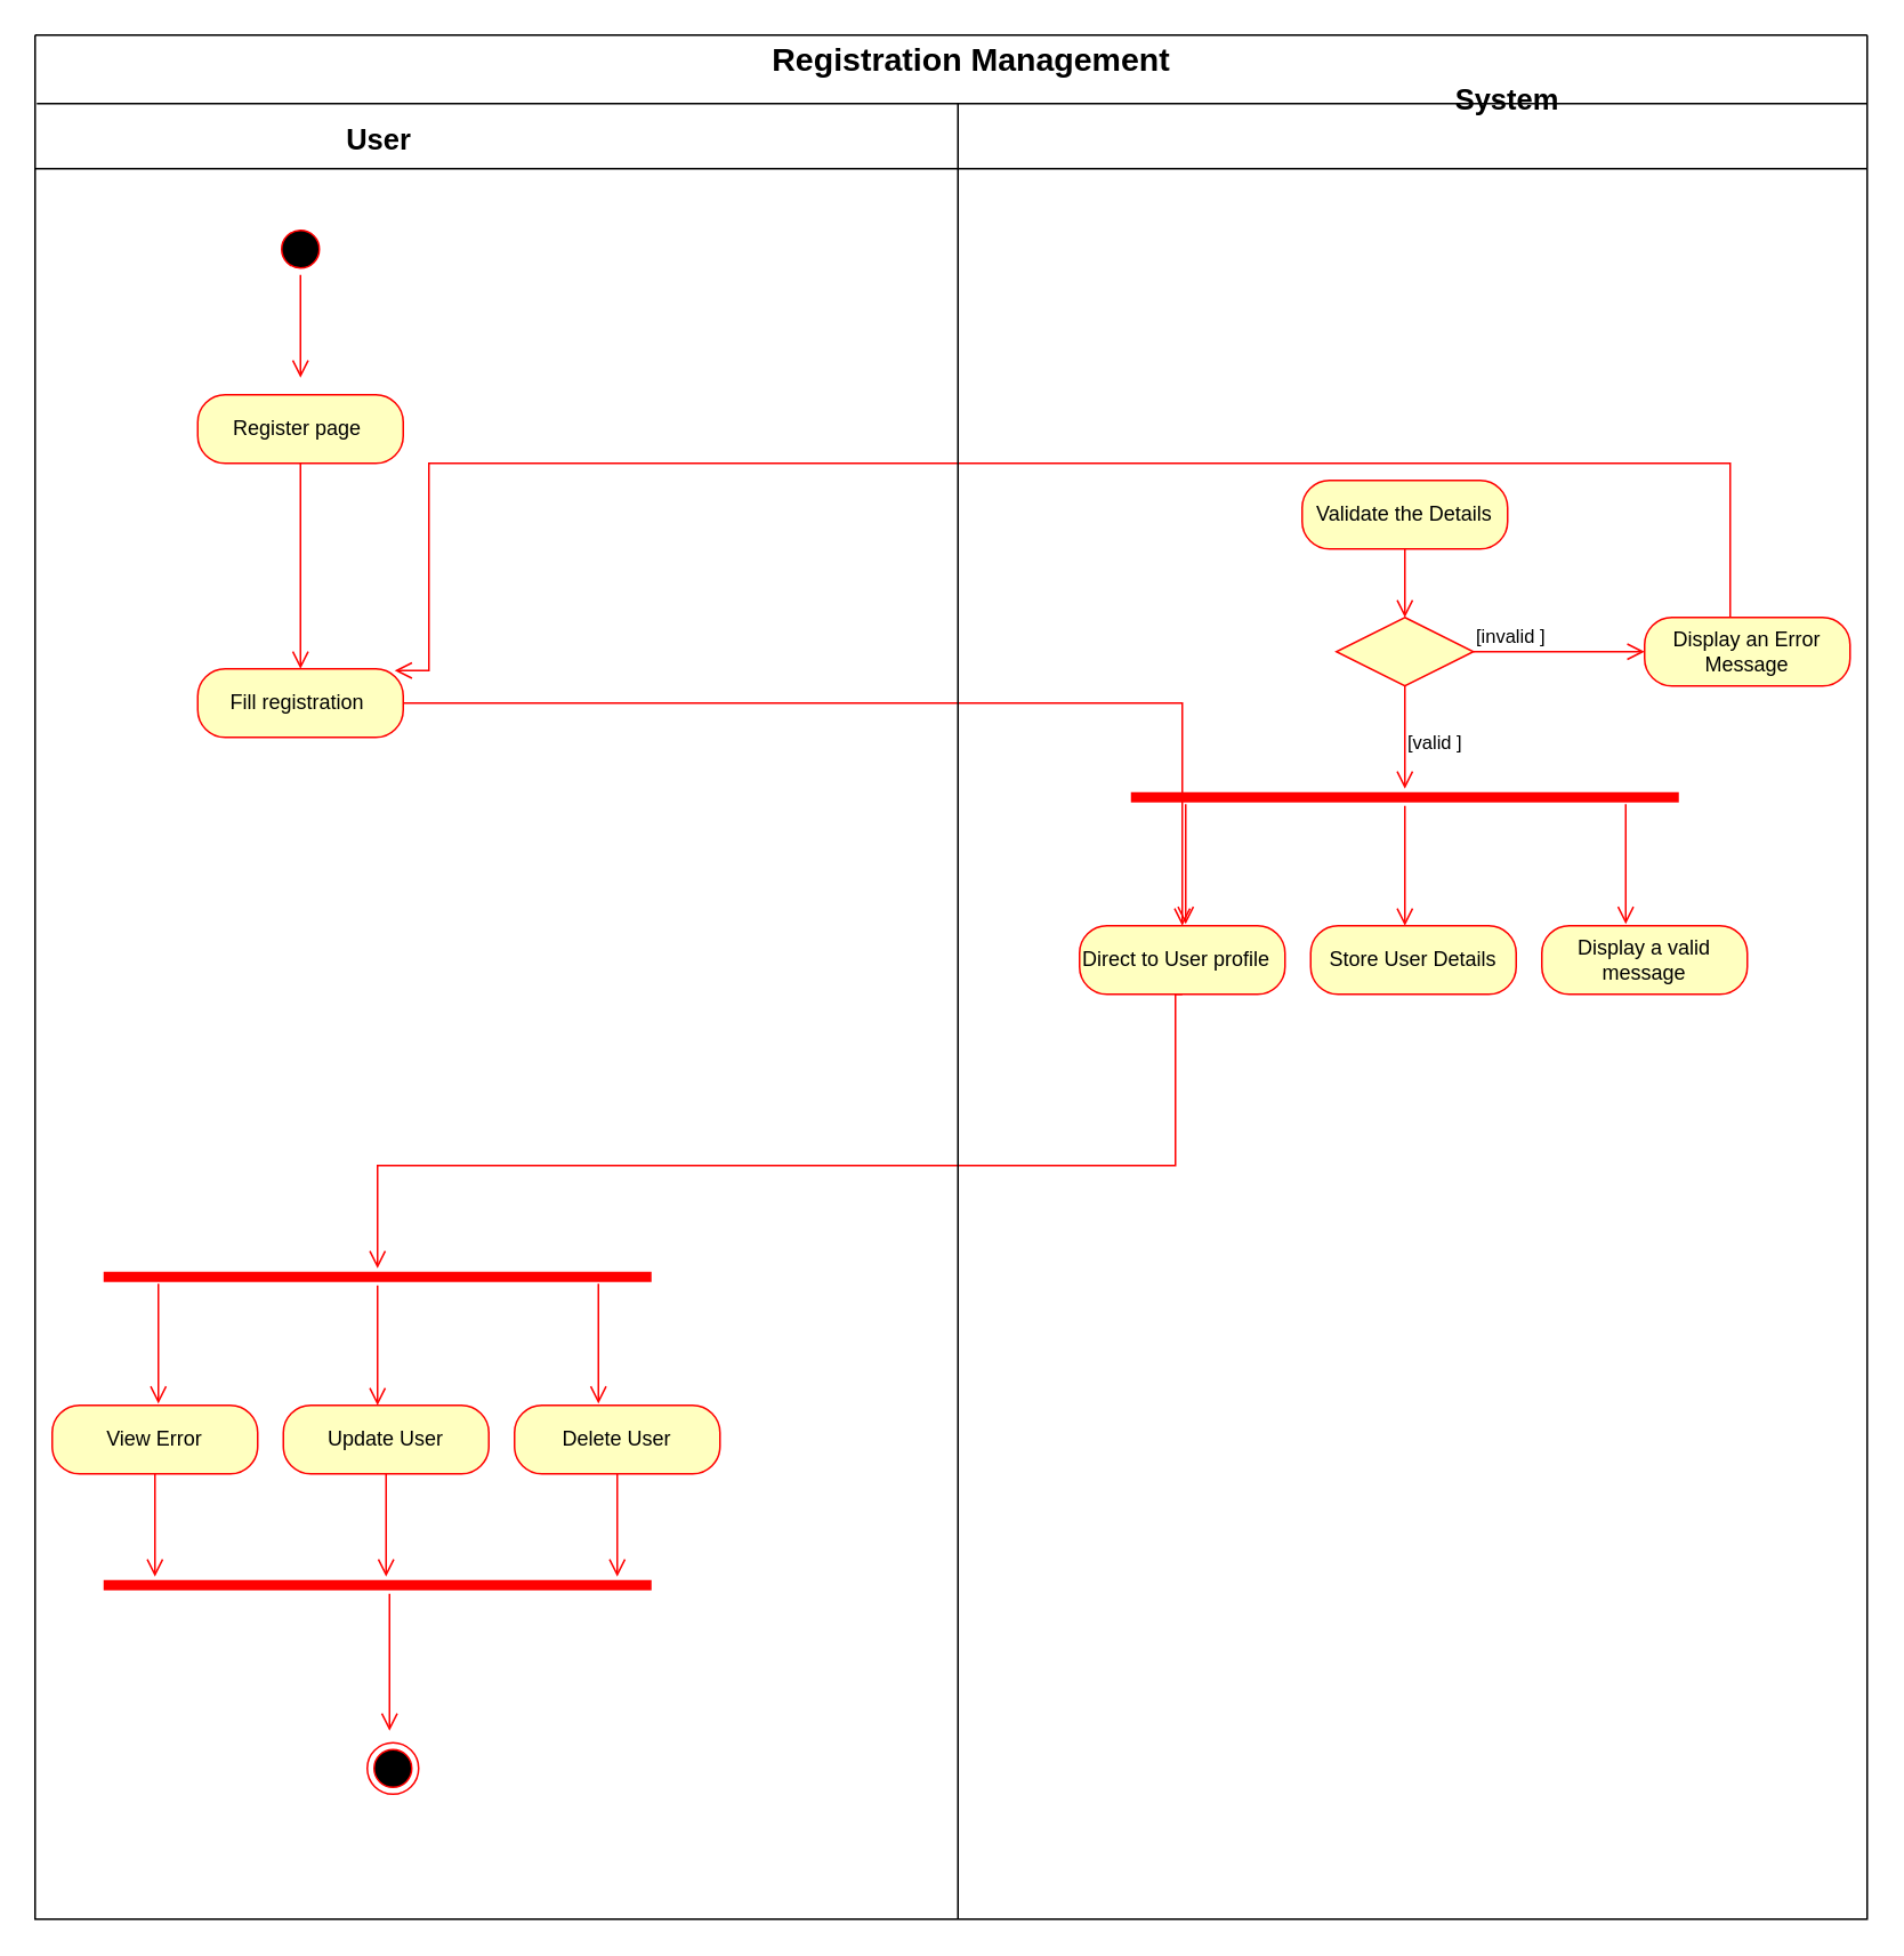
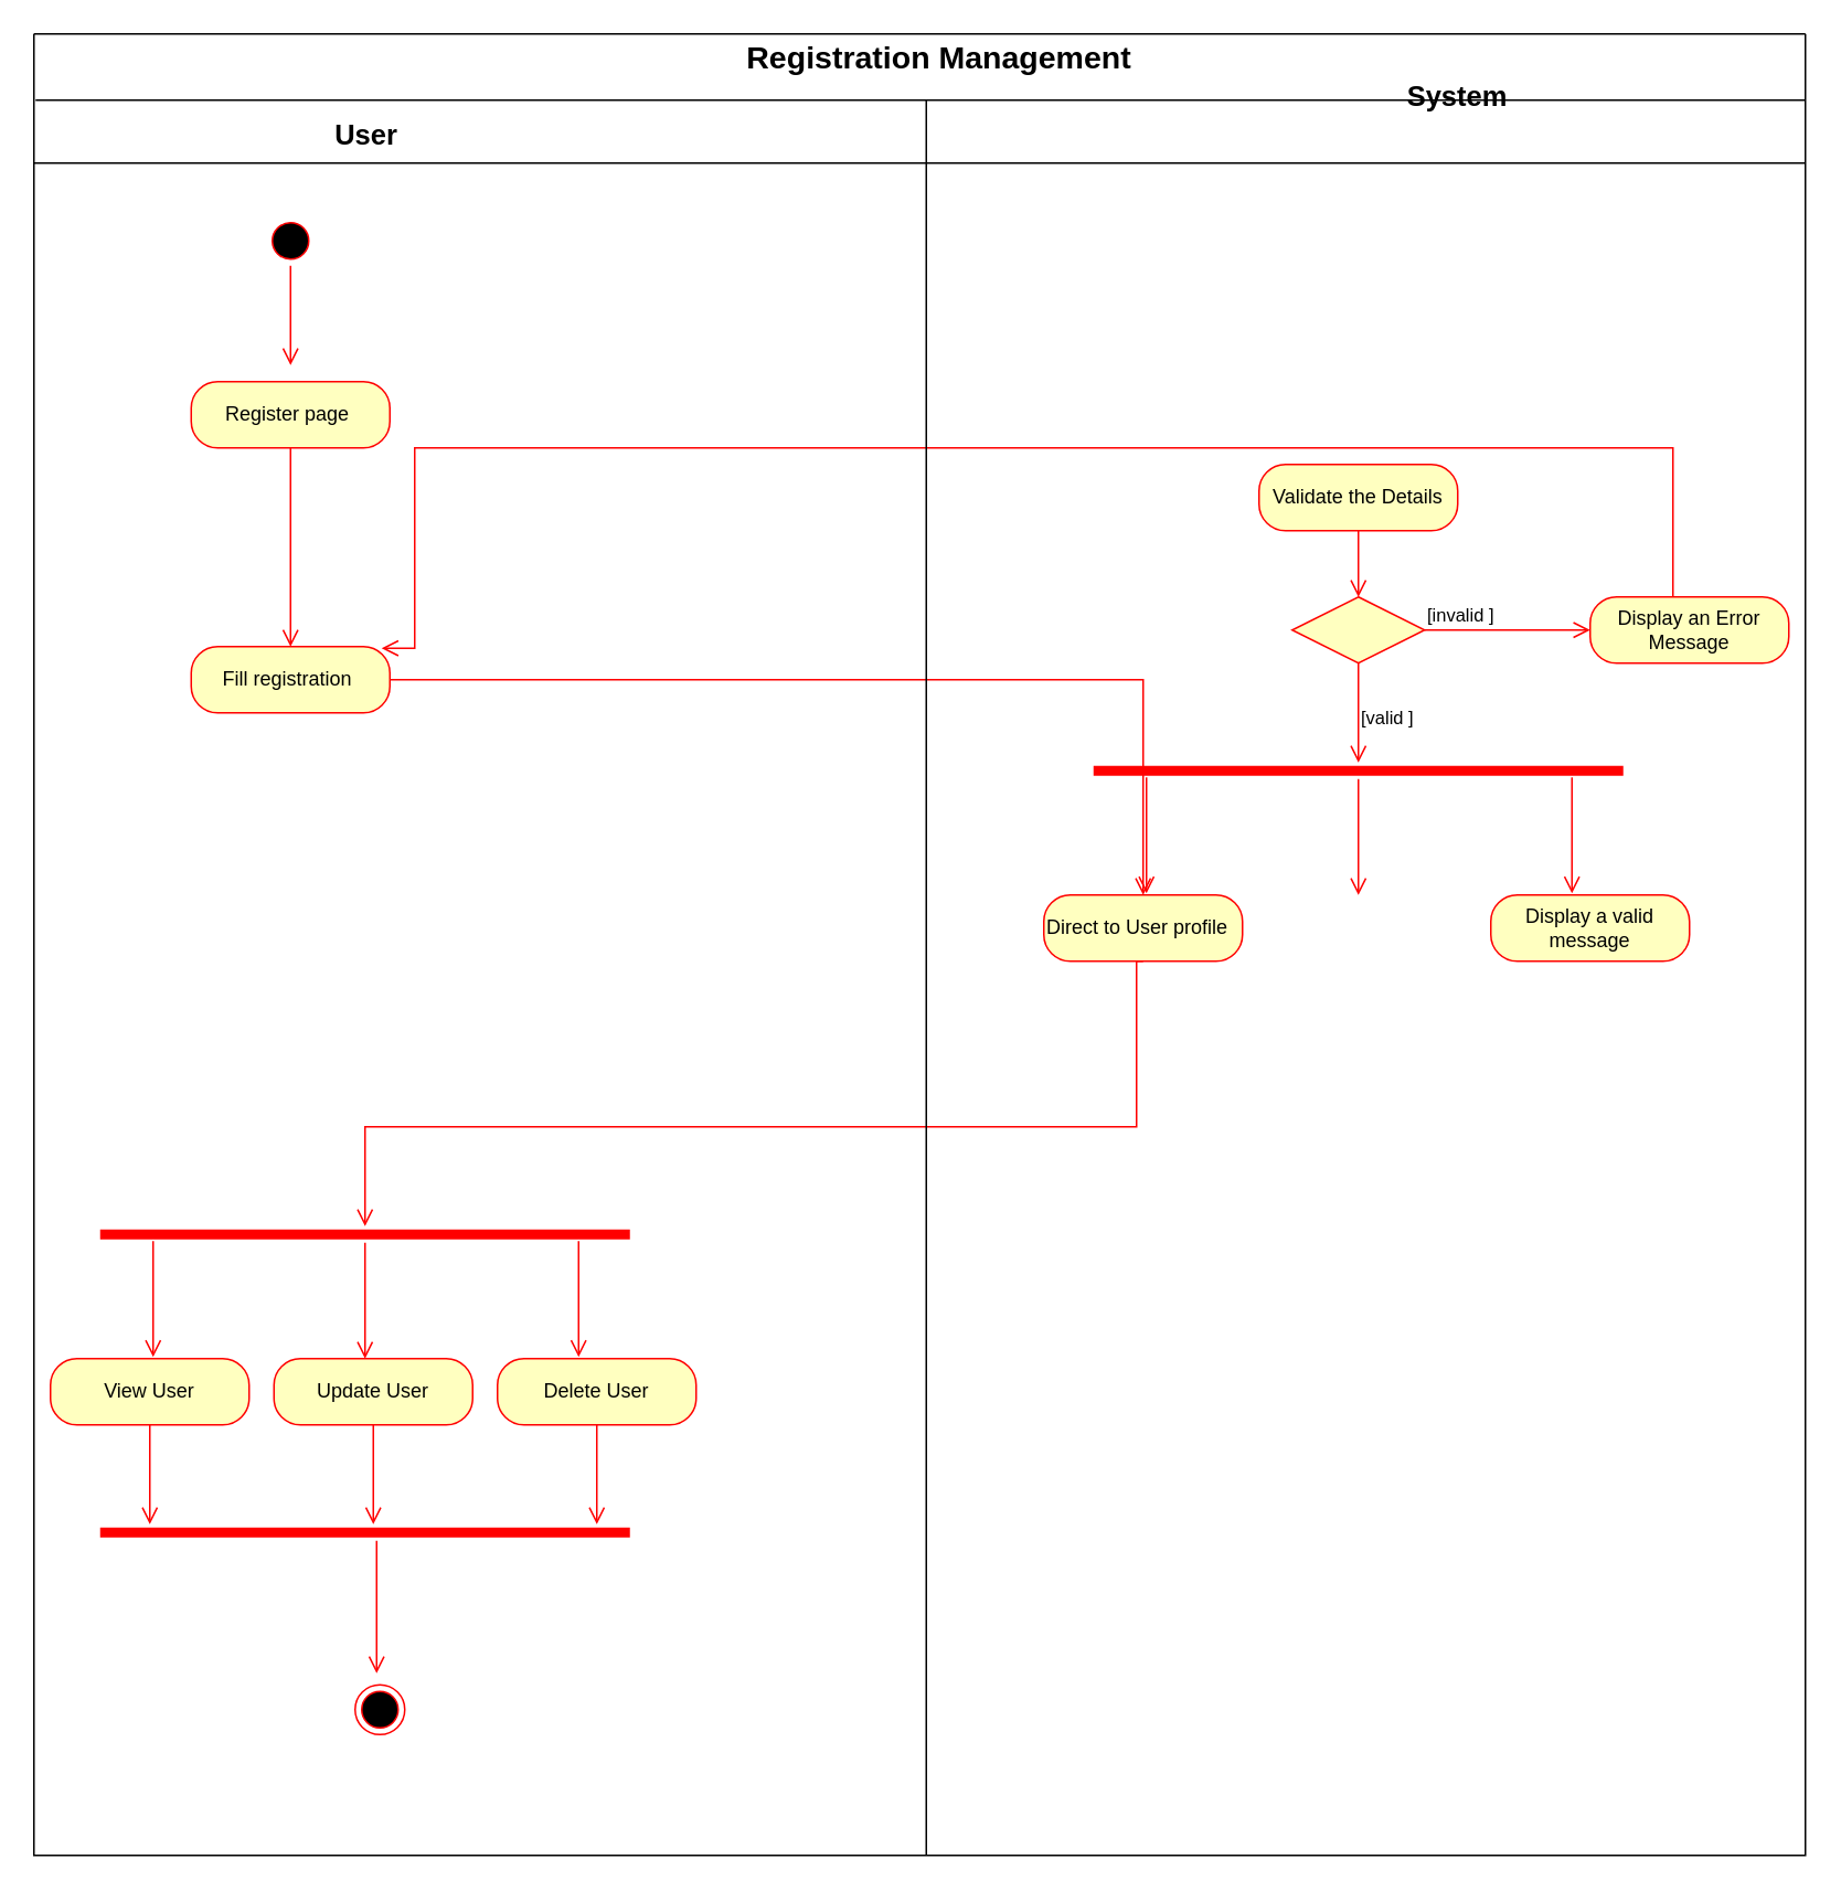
  <mxCell id="0" />
  <mxCell id="1" parent="0" />
  <mxCell id="2" value="" style="ellipse;html=1;shape=startState;fillColor=#000000;strokeColor=#ff0000;" parent="1" vertex="1"><mxGeometry x="160" y="130" width="30" height="30" as="geometry" /></mxCell>
  <mxCell id="3" value="" style="edgeStyle=orthogonalEdgeStyle;html=1;verticalAlign=bottom;endArrow=open;endSize=8;strokeColor=#ff0000;rounded=0;" parent="1" source="2" edge="1"><mxGeometry relative="1" as="geometry"><mxPoint x="175" y="220" as="targetPoint" /></mxGeometry></mxCell>
  <mxCell id="4" value="Register page&amp;nbsp;" style="rounded=1;whiteSpace=wrap;html=1;arcSize=40;fontColor=#000000;fillColor=#ffffc0;strokeColor=#ff0000;" parent="1" vertex="1"><mxGeometry x="115" y="230" width="120" height="40" as="geometry" /></mxCell>
  <mxCell id="5" value="" style="edgeStyle=orthogonalEdgeStyle;html=1;verticalAlign=bottom;endArrow=open;endSize=8;strokeColor=#ff0000;rounded=0;" parent="1" source="4" target="6" edge="1"><mxGeometry relative="1" as="geometry"><mxPoint x="175" y="330" as="targetPoint" /></mxGeometry></mxCell>
  <mxCell id="6" value="Fill registration&amp;nbsp;" style="rounded=1;whiteSpace=wrap;html=1;arcSize=40;fontColor=#000000;fillColor=#ffffc0;strokeColor=#ff0000;" parent="1" vertex="1"><mxGeometry x="115" y="390" width="120" height="40" as="geometry" /></mxCell>
  <mxCell id="7" value="" style="shape=line;html=1;strokeWidth=6;strokeColor=#ff0000;" parent="1" vertex="1"><mxGeometry x="60" y="740" width="320" height="10" as="geometry" /></mxCell>
  <mxCell id="8" value="" style="edgeStyle=orthogonalEdgeStyle;html=1;verticalAlign=bottom;endArrow=open;endSize=8;strokeColor=#ff0000;rounded=0;" parent="1" source="7" edge="1"><mxGeometry relative="1" as="geometry"><mxPoint x="220" y="820" as="targetPoint" /><Array as="points"><mxPoint x="220" y="820" /></Array></mxGeometry></mxCell>
  <mxCell id="9" value="" style="edgeStyle=orthogonalEdgeStyle;html=1;verticalAlign=bottom;endArrow=open;endSize=8;strokeColor=#ff0000;rounded=0;" parent="1" edge="1"><mxGeometry relative="1" as="geometry"><mxPoint x="92" y="819" as="targetPoint" /><mxPoint x="92" y="749" as="sourcePoint" /><Array as="points"><mxPoint x="92" y="819" /></Array></mxGeometry></mxCell>
  <mxCell id="10" value="" style="edgeStyle=orthogonalEdgeStyle;html=1;verticalAlign=bottom;endArrow=open;endSize=8;strokeColor=#ff0000;rounded=0;" parent="1" edge="1"><mxGeometry relative="1" as="geometry"><mxPoint x="349" y="819" as="targetPoint" /><mxPoint x="349" y="749" as="sourcePoint" /><Array as="points"><mxPoint x="349" y="819" /></Array></mxGeometry></mxCell>
- <mxCell id="11" value="View Error" style="rounded=1;whiteSpace=wrap;html=1;arcSize=40;fontColor=#000000;fillColor=#ffffc0;strokeColor=#ff0000;" parent="1" vertex="1"><mxGeometry x="30" y="820" width="120" height="40" as="geometry" /></mxCell>
+ <mxCell id="11" value="View User" style="rounded=1;whiteSpace=wrap;html=1;arcSize=40;fontColor=#000000;fillColor=#ffffc0;strokeColor=#ff0000;" parent="1" vertex="1"><mxGeometry x="30" y="820" width="120" height="40" as="geometry" /></mxCell>
  <mxCell id="12" value="" style="edgeStyle=orthogonalEdgeStyle;html=1;verticalAlign=bottom;endArrow=open;endSize=8;strokeColor=#ff0000;rounded=0;" parent="1" source="11" edge="1"><mxGeometry relative="1" as="geometry"><mxPoint x="90" y="920" as="targetPoint" /></mxGeometry></mxCell>
  <mxCell id="13" value="Update User" style="rounded=1;whiteSpace=wrap;html=1;arcSize=40;fontColor=#000000;fillColor=#ffffc0;strokeColor=#ff0000;" parent="1" vertex="1"><mxGeometry x="165" y="820" width="120" height="40" as="geometry" /></mxCell>
  <mxCell id="14" value="" style="edgeStyle=orthogonalEdgeStyle;html=1;verticalAlign=bottom;endArrow=open;endSize=8;strokeColor=#ff0000;rounded=0;" parent="1" source="13" edge="1"><mxGeometry relative="1" as="geometry"><mxPoint x="225" y="920" as="targetPoint" /></mxGeometry></mxCell>
  <mxCell id="15" value="Delete User" style="rounded=1;whiteSpace=wrap;html=1;arcSize=40;fontColor=#000000;fillColor=#ffffc0;strokeColor=#ff0000;" parent="1" vertex="1"><mxGeometry x="300" y="820" width="120" height="40" as="geometry" /></mxCell>
  <mxCell id="16" value="" style="edgeStyle=orthogonalEdgeStyle;html=1;verticalAlign=bottom;endArrow=open;endSize=8;strokeColor=#ff0000;rounded=0;" parent="1" source="15" edge="1"><mxGeometry relative="1" as="geometry"><mxPoint x="360" y="920" as="targetPoint" /></mxGeometry></mxCell>
  <mxCell id="17" value="" style="shape=line;html=1;strokeWidth=6;strokeColor=#ff0000;" parent="1" vertex="1"><mxGeometry x="60" y="920" width="320" height="10" as="geometry" /></mxCell>
  <mxCell id="18" value="" style="edgeStyle=orthogonalEdgeStyle;html=1;verticalAlign=bottom;endArrow=open;endSize=8;strokeColor=#ff0000;rounded=0;" parent="1" edge="1"><mxGeometry relative="1" as="geometry"><mxPoint x="227" y="1010" as="targetPoint" /><mxPoint x="227" y="930" as="sourcePoint" /></mxGeometry></mxCell>
  <mxCell id="19" value="" style="edgeStyle=orthogonalEdgeStyle;html=1;verticalAlign=bottom;endArrow=open;endSize=8;strokeColor=#ff0000;rounded=0;" parent="1" source="28" edge="1"><mxGeometry relative="1" as="geometry"><mxPoint x="230" y="391" as="targetPoint" /><Array as="points"><mxPoint x="1010" y="270" /><mxPoint x="250" y="270" /><mxPoint x="250" y="391" /></Array></mxGeometry></mxCell>
  <mxCell id="20" value="" style="edgeStyle=orthogonalEdgeStyle;html=1;verticalAlign=bottom;endArrow=open;endSize=8;strokeColor=#ff0000;rounded=0;exitX=1;exitY=0.5;exitDx=0;exitDy=0;" parent="1" source="6" target="33" edge="1"><mxGeometry relative="1" as="geometry"><mxPoint x="185" y="450" as="targetPoint" /><mxPoint x="185" y="390" as="sourcePoint" /></mxGeometry></mxCell>
  <mxCell id="21" value="" style="edgeStyle=orthogonalEdgeStyle;html=1;verticalAlign=bottom;endArrow=open;endSize=8;strokeColor=#ff0000;rounded=0;exitX=0.5;exitY=1;exitDx=0;exitDy=0;" parent="1" source="33" edge="1"><mxGeometry relative="1" as="geometry"><mxPoint x="220" y="740" as="targetPoint" /><mxPoint x="686" y="660" as="sourcePoint" /><Array as="points"><mxPoint x="686" y="580" /><mxPoint x="686" y="680" /><mxPoint x="220" y="680" /></Array></mxGeometry></mxCell>
  <mxCell id="22" value="" style="swimlane;startSize=0;" parent="1" vertex="1"><mxGeometry x="20" y="20" width="1070" height="1100" as="geometry" /></mxCell>
  <mxCell id="23" value="Validate the Details" style="rounded=1;whiteSpace=wrap;html=1;arcSize=40;fontColor=#000000;fillColor=#ffffc0;strokeColor=#ff0000;" parent="22" vertex="1"><mxGeometry x="740" y="260" width="120" height="40" as="geometry" /></mxCell>
  <mxCell id="24" value="" style="edgeStyle=orthogonalEdgeStyle;html=1;verticalAlign=bottom;endArrow=open;endSize=8;strokeColor=#ff0000;rounded=0;" parent="22" source="23" edge="1"><mxGeometry relative="1" as="geometry"><mxPoint x="800" y="340" as="targetPoint" /></mxGeometry></mxCell>
  <mxCell id="25" value="" style="rhombus;whiteSpace=wrap;html=1;fillColor=#ffffc0;strokeColor=#ff0000;" parent="22" vertex="1"><mxGeometry x="760" y="340" width="80" height="40" as="geometry" /></mxCell>
  <mxCell id="26" value="[invalid ]" style="edgeStyle=orthogonalEdgeStyle;html=1;align=left;verticalAlign=bottom;endArrow=open;endSize=8;strokeColor=#ff0000;rounded=0;" parent="22" source="25" edge="1"><mxGeometry x="-1" relative="1" as="geometry"><mxPoint x="940" y="360" as="targetPoint" /></mxGeometry></mxCell>
  <mxCell id="27" value="[valid ]" style="edgeStyle=orthogonalEdgeStyle;html=1;align=left;verticalAlign=top;endArrow=open;endSize=8;strokeColor=#ff0000;rounded=0;" parent="22" source="25" edge="1"><mxGeometry x="-0.333" relative="1" as="geometry"><mxPoint x="800" y="440" as="targetPoint" /><mxPoint as="offset" /></mxGeometry></mxCell>
  <mxCell id="28" value="Display an Error Message" style="rounded=1;whiteSpace=wrap;html=1;arcSize=40;fontColor=#000000;fillColor=#ffffc0;strokeColor=#ff0000;" parent="22" vertex="1"><mxGeometry x="940" y="340" width="120" height="40" as="geometry" /></mxCell>
  <mxCell id="29" value="" style="shape=line;html=1;strokeWidth=6;strokeColor=#ff0000;" parent="22" vertex="1"><mxGeometry x="640" y="440" width="320" height="10" as="geometry" /></mxCell>
  <mxCell id="30" value="" style="edgeStyle=orthogonalEdgeStyle;html=1;verticalAlign=bottom;endArrow=open;endSize=8;strokeColor=#ff0000;rounded=0;" parent="22" source="29" edge="1"><mxGeometry relative="1" as="geometry"><mxPoint x="800" y="520" as="targetPoint" /><Array as="points"><mxPoint x="800" y="520" /></Array></mxGeometry></mxCell>
  <mxCell id="31" value="" style="edgeStyle=orthogonalEdgeStyle;html=1;verticalAlign=bottom;endArrow=open;endSize=8;strokeColor=#ff0000;rounded=0;" parent="22" edge="1"><mxGeometry relative="1" as="geometry"><mxPoint x="672" y="519" as="targetPoint" /><mxPoint x="672" y="449" as="sourcePoint" /><Array as="points"><mxPoint x="672" y="519" /></Array></mxGeometry></mxCell>
  <mxCell id="32" value="" style="edgeStyle=orthogonalEdgeStyle;html=1;verticalAlign=bottom;endArrow=open;endSize=8;strokeColor=#ff0000;rounded=0;" parent="22" edge="1"><mxGeometry relative="1" as="geometry"><mxPoint x="929" y="519" as="targetPoint" /><mxPoint x="929" y="449" as="sourcePoint" /><Array as="points"><mxPoint x="929" y="519" /></Array></mxGeometry></mxCell>
  <mxCell id="33" value="Direct to User profile&amp;nbsp;&amp;nbsp;" style="rounded=1;whiteSpace=wrap;html=1;arcSize=40;fontColor=#000000;fillColor=#ffffc0;strokeColor=#ff0000;" parent="22" vertex="1"><mxGeometry x="610" y="520" width="120" height="40" as="geometry" /></mxCell>
- <mxCell id="34" value="Store User Details" style="rounded=1;whiteSpace=wrap;html=1;arcSize=40;fontColor=#000000;fillColor=#ffffc0;strokeColor=#ff0000;" parent="22" vertex="1"><mxGeometry x="745" y="520" width="120" height="40" as="geometry" /></mxCell>
  <mxCell id="35" value="Display a valid message" style="rounded=1;whiteSpace=wrap;html=1;arcSize=40;fontColor=#000000;fillColor=#ffffc0;strokeColor=#ff0000;" parent="22" vertex="1"><mxGeometry x="880" y="520" width="120" height="40" as="geometry" /></mxCell>
  <mxCell id="36" value="&lt;font size=&quot;1&quot;&gt;&lt;b style=&quot;font-size: 17px&quot;&gt;User&lt;/b&gt;&lt;/font&gt;" style="text;html=1;strokeColor=none;fillColor=none;align=center;verticalAlign=middle;whiteSpace=wrap;rounded=0;" parent="22" vertex="1"><mxGeometry x="171" y="47" width="60" height="30" as="geometry" /></mxCell>
  <mxCell id="37" value="&lt;font size=&quot;1&quot;&gt;&lt;b style=&quot;font-size: 17px&quot;&gt;System&lt;/b&gt;&lt;/font&gt;" style="text;html=1;strokeColor=none;fillColor=none;align=center;verticalAlign=middle;whiteSpace=wrap;rounded=0;" parent="22" vertex="1"><mxGeometry x="830" y="24" width="60" height="30" as="geometry" /></mxCell>
  <mxCell id="38" value="&lt;b&gt;&lt;font style=&quot;font-size: 19px&quot;&gt;Registration Management&lt;/font&gt;&lt;/b&gt;" style="text;html=1;strokeColor=none;fillColor=none;align=center;verticalAlign=middle;whiteSpace=wrap;rounded=0;fontSize=14;" parent="22" vertex="1"><mxGeometry x="372" width="350" height="30" as="geometry" /></mxCell>
  <mxCell id="39" value="" style="ellipse;html=1;shape=endState;fillColor=#000000;strokeColor=#ff0000;" parent="22" vertex="1"><mxGeometry x="194" y="997" width="30" height="30" as="geometry" /></mxCell>
  <mxCell id="40" value="" style="endArrow=none;html=1;rounded=0;" parent="1" edge="1"><mxGeometry width="50" height="50" relative="1" as="geometry"><mxPoint x="20" y="98" as="sourcePoint" /><mxPoint x="1090" y="98" as="targetPoint" /></mxGeometry></mxCell>
  <mxCell id="41" value="" style="endArrow=none;html=1;rounded=0;" parent="1" edge="1"><mxGeometry width="50" height="50" relative="1" as="geometry"><mxPoint x="21" y="60" as="sourcePoint" /><mxPoint x="1090" as="targetPoint" y="60" /></mxGeometry></mxCell>
  <mxCell id="42" value="" style="endArrow=none;html=1;rounded=0;fontSize=19;exitX=0.5;exitY=1;exitDx=0;exitDy=0;" parent="1" edge="1"><mxGeometry width="50" height="50" relative="1" as="geometry"><mxPoint x="559" y="1120" as="sourcePoint" /><mxPoint x="559" as="targetPoint" y="60" /></mxGeometry></mxCell>
